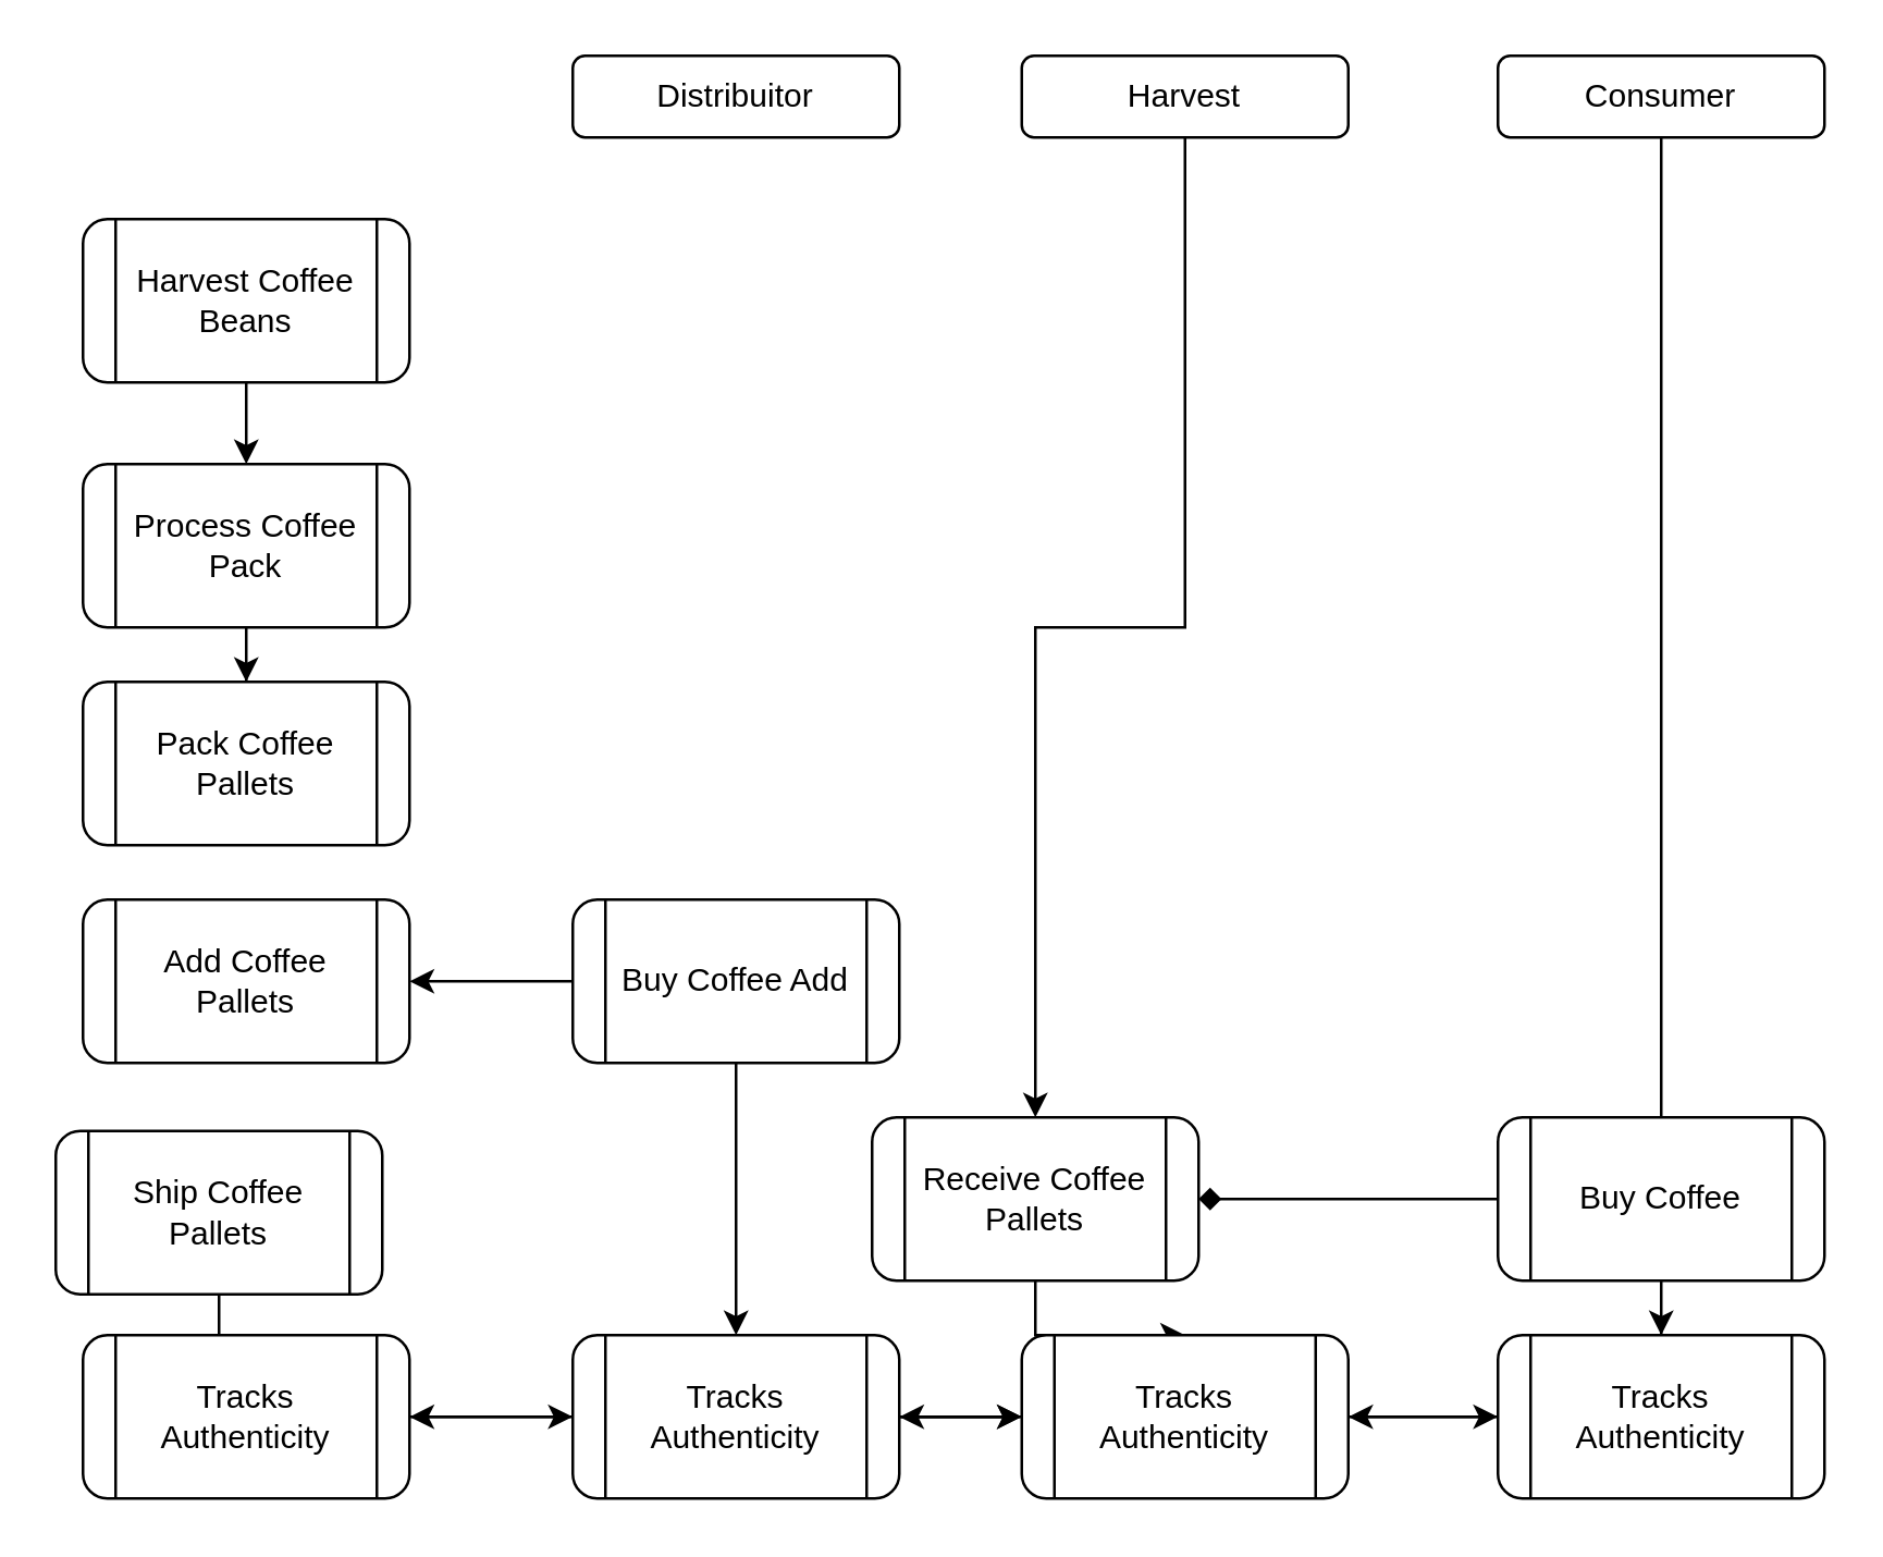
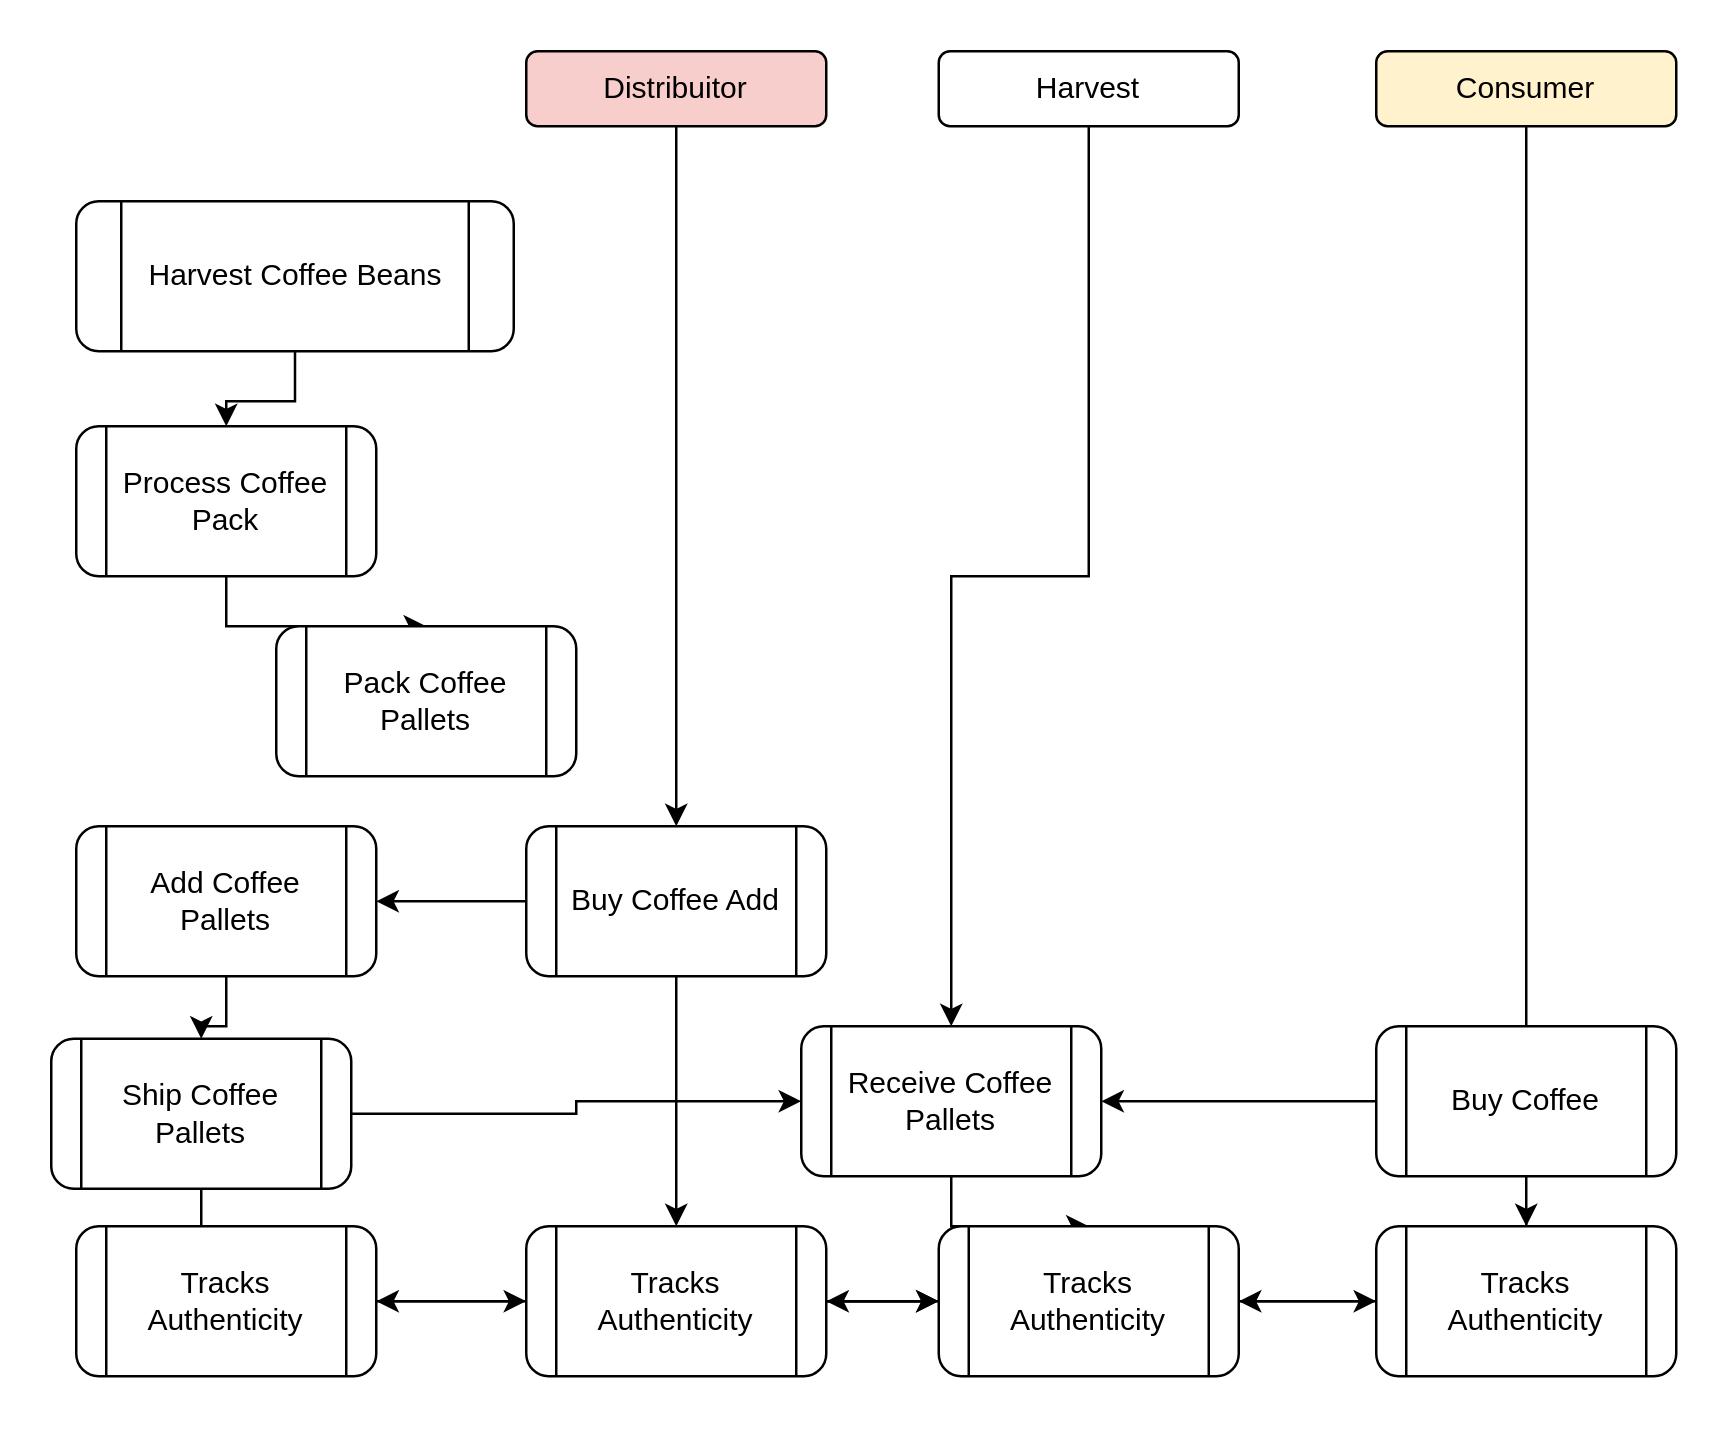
  <mxCell id="0" />
  <mxCell id="1" parent="0" />
- <mxCell id="3" value="Distribuitor" style="rounded=1;whiteSpace=wrap;html=1;" vertex="1" parent="1"><mxGeometry x="210" y="20" width="120" height="30" as="geometry" /></mxCell>
+ <mxCell id="2" value="" style="edgeStyle=orthogonalEdgeStyle;rounded=0;orthogonalLoop=1;jettySize=auto;html=1;" edge="1" parent="1" source="3" target="22"><mxGeometry relative="1" as="geometry" /></mxCell>
+ <mxCell id="3" value="Distribuitor" style="rounded=1;whiteSpace=wrap;html=1;fillColor=#f8cecc;" vertex="1" parent="1"><mxGeometry x="210" y="20" width="120" height="30" as="geometry" /></mxCell>
  <mxCell id="4" value="" style="edgeStyle=orthogonalEdgeStyle;rounded=0;orthogonalLoop=1;jettySize=auto;html=1;" edge="1" parent="1" source="5" target="28"><mxGeometry relative="1" as="geometry" /></mxCell>
  <mxCell id="5" value="Harvest" style="rounded=1;whiteSpace=wrap;html=1;" vertex="1" parent="1"><mxGeometry x="375" y="20" width="120" height="30" as="geometry" /></mxCell>
  <mxCell id="6" value="" style="edgeStyle=orthogonalEdgeStyle;rounded=0;orthogonalLoop=1;jettySize=auto;html=1;endArrow=none;" edge="1" parent="1" source="7" target="34"><mxGeometry relative="1" as="geometry" /></mxCell>
- <mxCell id="7" value="Consumer" style="rounded=1;whiteSpace=wrap;html=1;" vertex="1" parent="1"><mxGeometry x="550" y="20" width="120" height="30" as="geometry" /></mxCell>
+ <mxCell id="7" value="Consumer" style="rounded=1;whiteSpace=wrap;html=1;fillColor=#fff2cc;" vertex="1" parent="1"><mxGeometry x="550" y="20" width="120" height="30" as="geometry" /></mxCell>
  <mxCell id="8" value="" style="edgeStyle=orthogonalEdgeStyle;rounded=0;orthogonalLoop=1;jettySize=auto;html=1;" edge="1" parent="1" source="9" target="11"><mxGeometry relative="1" as="geometry" /></mxCell>
- <mxCell id="9" value="Harvest Coffee Beans" style="shape=process;whiteSpace=wrap;html=1;backgroundOutline=1;rounded=1;" vertex="1" parent="1"><mxGeometry x="30" y="80" width="120" height="60" as="geometry" /></mxCell>
+ <mxCell id="9" value="Harvest Coffee Beans" style="shape=process;whiteSpace=wrap;html=1;backgroundOutline=1;rounded=1;" vertex="1" parent="1"><mxGeometry x="30" y="80" width="175" height="60" as="geometry" /></mxCell>
  <mxCell id="10" value="" style="edgeStyle=orthogonalEdgeStyle;rounded=0;orthogonalLoop=1;jettySize=auto;html=1;" edge="1" parent="1" source="11" target="12"><mxGeometry relative="1" as="geometry" /></mxCell>
  <mxCell id="11" value="Process Coffee Pack" style="shape=process;whiteSpace=wrap;html=1;backgroundOutline=1;rounded=1;" vertex="1" parent="1"><mxGeometry x="30" y="170" width="120" height="60" as="geometry" /></mxCell>
- <mxCell id="12" value="Pack Coffee Pallets" style="shape=process;whiteSpace=wrap;html=1;backgroundOutline=1;rounded=1;" vertex="1" parent="1"><mxGeometry x="30" y="250" width="120" height="60" as="geometry" /></mxCell>
+ <mxCell id="12" value="Pack Coffee Pallets" style="shape=process;whiteSpace=wrap;html=1;backgroundOutline=1;rounded=1;" vertex="1" parent="1"><mxGeometry x="110" y="250" width="120" height="60" as="geometry" /></mxCell>
+ <mxCell id="13" value="" style="edgeStyle=orthogonalEdgeStyle;rounded=0;orthogonalLoop=1;jettySize=auto;html=1;" edge="1" parent="1" source="14" target="17"><mxGeometry relative="1" as="geometry" /></mxCell>
  <mxCell id="14" value="Add Coffee Pallets" style="shape=process;whiteSpace=wrap;html=1;backgroundOutline=1;rounded=1;" vertex="1" parent="1"><mxGeometry x="30" y="330" width="120" height="60" as="geometry" /></mxCell>
  <mxCell id="15" value="" style="edgeStyle=orthogonalEdgeStyle;rounded=0;orthogonalLoop=1;jettySize=auto;html=1;" edge="1" parent="1" source="17" target="19"><mxGeometry relative="1" as="geometry" /></mxCell>
+ <mxCell id="16" style="edgeStyle=orthogonalEdgeStyle;rounded=0;orthogonalLoop=1;jettySize=auto;html=1;" edge="1" parent="1" source="17" target="28"><mxGeometry relative="1" as="geometry" /></mxCell>
  <mxCell id="17" value="Ship Coffee Pallets" style="shape=process;whiteSpace=wrap;html=1;backgroundOutline=1;rounded=1;" vertex="1" parent="1"><mxGeometry x="20" y="415" width="120" height="60" as="geometry" /></mxCell>
  <mxCell id="18" value="" style="edgeStyle=orthogonalEdgeStyle;rounded=0;orthogonalLoop=1;jettySize=auto;html=1;" edge="1" parent="1" source="19" target="26"><mxGeometry relative="1" as="geometry" /></mxCell>
  <mxCell id="19" value="Tracks Authenticity&lt;br&gt;" style="shape=process;whiteSpace=wrap;html=1;backgroundOutline=1;rounded=1;" vertex="1" parent="1"><mxGeometry x="30" y="490" width="120" height="60" as="geometry" /></mxCell>
  <mxCell id="20" value="" style="edgeStyle=orthogonalEdgeStyle;rounded=0;orthogonalLoop=1;jettySize=auto;html=1;" edge="1" parent="1" source="22" target="14"><mxGeometry relative="1" as="geometry" /></mxCell>
  <mxCell id="21" value="" style="edgeStyle=orthogonalEdgeStyle;rounded=0;orthogonalLoop=1;jettySize=auto;html=1;" edge="1" parent="1" source="22" target="26"><mxGeometry relative="1" as="geometry" /></mxCell>
  <mxCell id="22" value="Buy Coffee Add" style="shape=process;whiteSpace=wrap;html=1;backgroundOutline=1;rounded=1;" vertex="1" parent="1"><mxGeometry x="210" y="330" width="120" height="60" as="geometry" /></mxCell>
  <mxCell id="23" value="" style="edgeStyle=orthogonalEdgeStyle;rounded=0;orthogonalLoop=1;jettySize=auto;html=1;" edge="1" parent="1" source="26" target="19"><mxGeometry relative="1" as="geometry" /></mxCell>
  <mxCell id="24" value="" style="edgeStyle=orthogonalEdgeStyle;rounded=0;orthogonalLoop=1;jettySize=auto;html=1;" edge="1" parent="1" source="26" target="31"><mxGeometry relative="1" as="geometry" /></mxCell>
  <mxCell id="25" style="edgeStyle=orthogonalEdgeStyle;rounded=0;orthogonalLoop=1;jettySize=auto;html=1;entryX=0;entryY=0.5;entryDx=0;entryDy=0;" edge="1" parent="1" source="26" target="31"><mxGeometry relative="1" as="geometry" /></mxCell>
  <mxCell id="26" value="Tracks Authenticity" style="shape=process;whiteSpace=wrap;html=1;backgroundOutline=1;rounded=1;" vertex="1" parent="1"><mxGeometry x="210" y="490" width="120" height="60" as="geometry" /></mxCell>
  <mxCell id="27" value="" style="edgeStyle=orthogonalEdgeStyle;rounded=0;orthogonalLoop=1;jettySize=auto;html=1;" edge="1" parent="1" source="28" target="31"><mxGeometry relative="1" as="geometry" /></mxCell>
  <mxCell id="28" value="Receive Coffee Pallets" style="shape=process;whiteSpace=wrap;html=1;backgroundOutline=1;rounded=1;" vertex="1" parent="1"><mxGeometry x="320" y="410" width="120" height="60" as="geometry" /></mxCell>
  <mxCell id="29" value="" style="edgeStyle=orthogonalEdgeStyle;rounded=0;orthogonalLoop=1;jettySize=auto;html=1;" edge="1" parent="1" source="31" target="36"><mxGeometry relative="1" as="geometry" /></mxCell>
  <mxCell id="30" style="edgeStyle=orthogonalEdgeStyle;rounded=0;orthogonalLoop=1;jettySize=auto;html=1;entryX=1;entryY=0.5;entryDx=0;entryDy=0;" edge="1" parent="1" source="31" target="26"><mxGeometry relative="1" as="geometry" /></mxCell>
  <mxCell id="31" value="Tracks Authenticity" style="shape=process;whiteSpace=wrap;html=1;backgroundOutline=1;rounded=1;" vertex="1" parent="1"><mxGeometry x="375" y="490" width="120" height="60" as="geometry" /></mxCell>
- <mxCell id="32" value="" style="edgeStyle=orthogonalEdgeStyle;rounded=0;orthogonalLoop=1;jettySize=auto;html=1;endArrow=diamond;" edge="1" parent="1" source="34" target="28"><mxGeometry relative="1" as="geometry" /></mxCell>
+ <mxCell id="32" value="" style="edgeStyle=orthogonalEdgeStyle;rounded=0;orthogonalLoop=1;jettySize=auto;html=1;" edge="1" parent="1" source="34" target="28"><mxGeometry relative="1" as="geometry" /></mxCell>
  <mxCell id="33" value="" style="edgeStyle=orthogonalEdgeStyle;rounded=0;orthogonalLoop=1;jettySize=auto;html=1;" edge="1" parent="1" source="34" target="36"><mxGeometry relative="1" as="geometry" /></mxCell>
  <mxCell id="34" value="Buy Coffee" style="shape=process;whiteSpace=wrap;html=1;backgroundOutline=1;rounded=1;" vertex="1" parent="1"><mxGeometry x="550" y="410" width="120" height="60" as="geometry" /></mxCell>
  <mxCell id="35" style="edgeStyle=orthogonalEdgeStyle;rounded=0;orthogonalLoop=1;jettySize=auto;html=1;entryX=1;entryY=0.5;entryDx=0;entryDy=0;" edge="1" parent="1" source="36" target="31"><mxGeometry relative="1" as="geometry" /></mxCell>
  <mxCell id="36" value="&lt;span&gt;Tracks Authenticity&lt;/span&gt;" style="shape=process;whiteSpace=wrap;html=1;backgroundOutline=1;rounded=1;direction=west;" vertex="1" parent="1"><mxGeometry x="550" y="490" width="120" height="60" as="geometry" /></mxCell>
